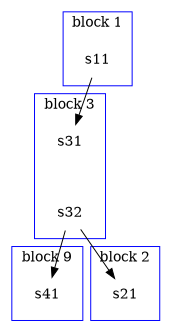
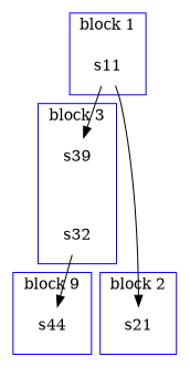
  digraph {
    compound=true
    node [color=transparent shape=ellipse]
    s21
    s11
-   s31
+   s31 [label=s39]
    s32
-   s41
+   s41 [label=s44]
    subgraph cluster_1 {
      color=blue
      label="block 2"
      s21
    }
    subgraph cluster_2 {
      color=blue
      label="block 1"
      s11
    }
    subgraph cluster_3 {
      color=blue
      label="block 3"
      s31
      s32
    }
    subgraph cluster_4 {
      color=blue
      label="block 9"
      s41
    }
-   s32 -> s21
+   s11 -> s21
    s11 -> s31
    s31 -> s32 [color=transparent]
    s32 -> s41
  }
